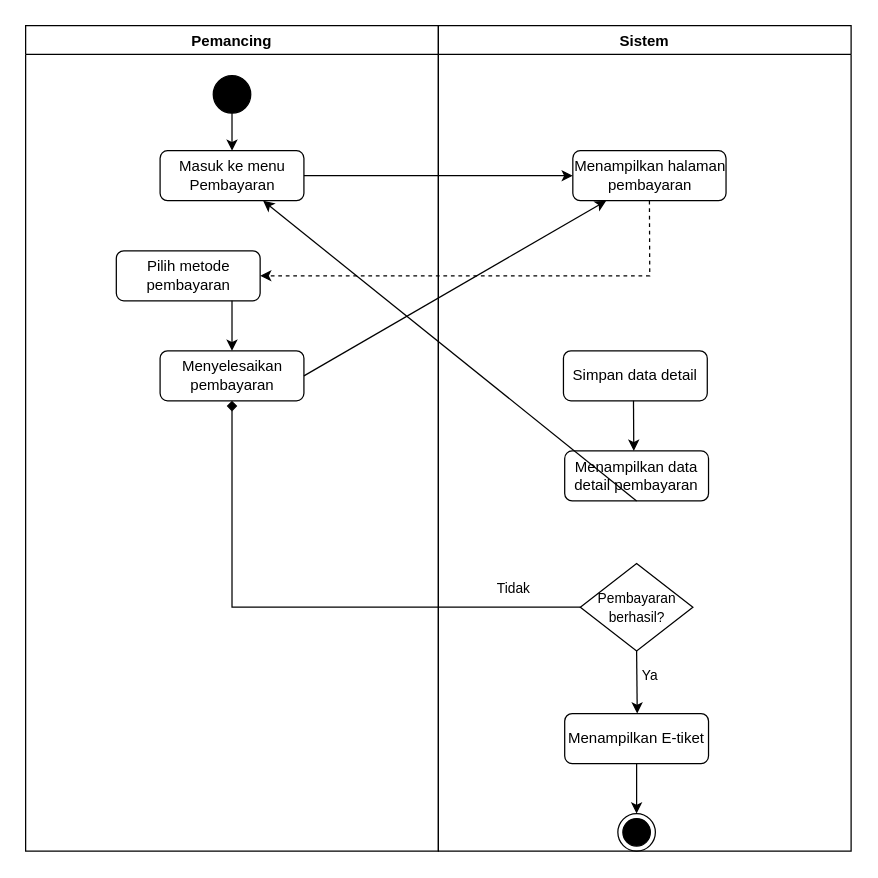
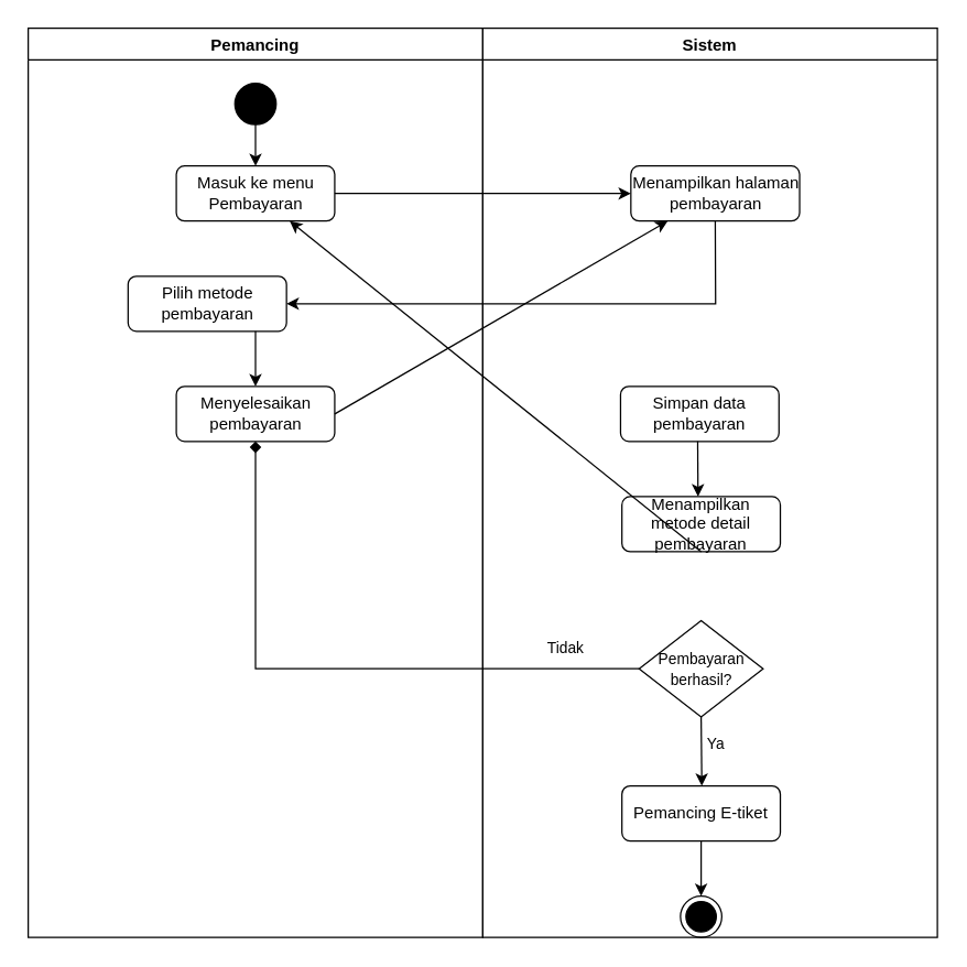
  <mxCell id="0" />
  <mxCell id="1" parent="0" />
  <mxCell id="2" value="Pemancing" style="swimlane;" vertex="1" parent="1"><mxGeometry x="20" y="20" width="330" height="660" as="geometry" /></mxCell>
  <mxCell id="3" value="" style="ellipse;whiteSpace=wrap;html=1;aspect=fixed;fillColor=#000000;" vertex="1" parent="2"><mxGeometry x="150" y="40" width="30" height="30" as="geometry" /></mxCell>
  <mxCell id="4" value="Masuk ke menu Pembayaran" style="rounded=1;whiteSpace=wrap;html=1;fillColor=#FFFFFF;" vertex="1" parent="2"><mxGeometry x="107.5" y="100" width="115" height="40" as="geometry" /></mxCell>
  <mxCell id="5" value="Pilih metode pembayaran" style="rounded=1;whiteSpace=wrap;html=1;fillColor=#FFFFFF;" vertex="1" parent="2"><mxGeometry x="72.5" y="180" width="115" height="40" as="geometry" /></mxCell>
  <mxCell id="6" value="Menyelesaikan pembayaran" style="rounded=1;whiteSpace=wrap;html=1;fillColor=#FFFFFF;" vertex="1" parent="2"><mxGeometry x="107.5" y="260" width="115" height="40" as="geometry" /></mxCell>
  <mxCell id="7" value="" style="endArrow=classic;html=1;rounded=0;fontSize=11;exitX=0.5;exitY=1;exitDx=0;exitDy=0;entryX=0.5;entryY=0;entryDx=0;entryDy=0;" edge="1" parent="2" source="3" target="4"><mxGeometry width="50" height="50" relative="1" as="geometry"><mxPoint x="380" y="160" as="sourcePoint" /><mxPoint x="430" y="110" as="targetPoint" /></mxGeometry></mxCell>
  <mxCell id="8" value="" style="endArrow=classic;html=1;rounded=0;entryX=0.5;entryY=0;entryDx=0;entryDy=0;" edge="1" parent="2" target="6"><mxGeometry width="50" height="50" relative="1" as="geometry"><mxPoint x="165" y="220" as="sourcePoint" /><mxPoint x="280" y="240" as="targetPoint" /></mxGeometry></mxCell>
  <mxCell id="9" value="Sistem" style="swimlane;startSize=23;" vertex="1" parent="1"><mxGeometry x="350" y="20" width="330" height="660" as="geometry" /></mxCell>
  <mxCell id="10" value="Menampilkan halaman pembayaran" style="rounded=1;whiteSpace=wrap;html=1;fillColor=#FFFFFF;" vertex="1" parent="9"><mxGeometry x="107.5" y="100" width="122.5" height="40" as="geometry" /></mxCell>
- <mxCell id="11" value="Simpan data detail" style="rounded=1;whiteSpace=wrap;html=1;fillColor=#FFFFFF;" vertex="1" parent="9"><mxGeometry x="100" y="260" width="115" height="40" as="geometry" /></mxCell>
+ <mxCell id="11" value="Simpan data pembayaran" style="rounded=1;whiteSpace=wrap;html=1;fillColor=#FFFFFF;" vertex="1" parent="9"><mxGeometry x="100" y="260" width="115" height="40" as="geometry" /></mxCell>
  <mxCell id="12" value="" style="endArrow=classic;html=1;rounded=0;entryX=0.5;entryY=0;entryDx=0;entryDy=0;" edge="1" parent="9"><mxGeometry width="50" height="50" relative="1" as="geometry"><mxPoint x="156" y="300" as="sourcePoint" /><mxPoint x="156.25" y="340" as="targetPoint" /></mxGeometry></mxCell>
- <mxCell id="13" value="Menampilkan data detail pembayaran" style="rounded=1;whiteSpace=wrap;html=1;fillColor=#FFFFFF;" vertex="1" parent="9"><mxGeometry x="101" y="340" width="115" height="40" as="geometry" /></mxCell>
+ <mxCell id="13" value="Menampilkan metode detail pembayaran" style="rounded=1;whiteSpace=wrap;html=1;fillColor=#FFFFFF;" vertex="1" parent="9"><mxGeometry x="101" y="340" width="115" height="40" as="geometry" /></mxCell>
  <mxCell id="14" value="&lt;font style=&quot;font-size: 11px&quot;&gt;Pembayaran berhasil?&lt;/font&gt;" style="rhombus;whiteSpace=wrap;html=1;" vertex="1" parent="9"><mxGeometry x="113.5" y="430" width="90" height="70" as="geometry" /></mxCell>
  <mxCell id="15" value="" style="endArrow=classic;html=1;rounded=0;fontSize=11;exitX=0.5;exitY=1;exitDx=0;exitDy=0;" edge="1" parent="9" source="13" target="4"><mxGeometry width="50" height="50" relative="1" as="geometry"><mxPoint y="410" as="sourcePoint" /><mxPoint x="50" y="360" as="targetPoint" /></mxGeometry></mxCell>
- <mxCell id="16" value="Menampilkan E-tiket" style="rounded=1;whiteSpace=wrap;html=1;fillColor=#FFFFFF;" vertex="1" parent="9"><mxGeometry x="101" y="550" width="115" height="40" as="geometry" /></mxCell>
+ <mxCell id="16" value="Pemancing E-tiket" style="rounded=1;whiteSpace=wrap;html=1;fillColor=#FFFFFF;" vertex="1" parent="9"><mxGeometry x="101" y="550" width="115" height="40" as="geometry" /></mxCell>
  <mxCell id="17" value="" style="ellipse;html=1;shape=endState;fillColor=#000000;strokeColor=#000000;fontSize=11;" vertex="1" parent="9"><mxGeometry x="143.5" y="630" width="30" height="30" as="geometry" /></mxCell>
  <mxCell id="18" value="" style="endArrow=classic;html=1;rounded=0;fontSize=11;exitX=0.5;exitY=1;exitDx=0;exitDy=0;entryX=0.5;entryY=0;entryDx=0;entryDy=0;" edge="1" parent="9" source="16" target="17"><mxGeometry width="50" height="50" relative="1" as="geometry"><mxPoint x="-140" y="460" as="sourcePoint" /><mxPoint x="-90" y="410" as="targetPoint" /></mxGeometry></mxCell>
  <mxCell id="19" value="Tidak" style="text;html=1;align=center;verticalAlign=middle;resizable=0;points=[];autosize=1;strokeColor=none;fillColor=none;fontSize=11;" vertex="1" parent="9"><mxGeometry x="40" y="440" width="40" height="20" as="geometry" /></mxCell>
  <mxCell id="20" value="Ya" style="text;html=1;align=center;verticalAlign=middle;resizable=0;points=[];autosize=1;strokeColor=none;fillColor=none;fontSize=11;" vertex="1" parent="9"><mxGeometry x="153.75" y="510" width="30" height="20" as="geometry" /></mxCell>
  <mxCell id="21" value="" style="endArrow=classic;html=1;rounded=0;fontSize=11;exitX=1;exitY=0.5;exitDx=0;exitDy=0;entryX=0;entryY=0.5;entryDx=0;entryDy=0;" edge="1" parent="1" source="4" target="10"><mxGeometry width="50" height="50" relative="1" as="geometry"><mxPoint x="400" y="180" as="sourcePoint" /><mxPoint x="450" y="130" as="targetPoint" /></mxGeometry></mxCell>
- <mxCell id="22" value="" style="endArrow=classic;html=1;rounded=0;fontSize=11;exitX=0.5;exitY=1;exitDx=0;exitDy=0;entryX=1;entryY=0.5;entryDx=0;entryDy=0;dashed=1;" edge="1" parent="1" source="10" target="5"><mxGeometry width="50" height="50" relative="1" as="geometry"><mxPoint x="400" y="180" as="sourcePoint" /><mxPoint x="450" y="130" as="targetPoint" /><Array as="points"><mxPoint x="519" y="220" /></Array></mxGeometry></mxCell>
+ <mxCell id="22" value="" style="endArrow=classic;html=1;rounded=0;fontSize=11;exitX=0.5;exitY=1;exitDx=0;exitDy=0;entryX=1;entryY=0.5;entryDx=0;entryDy=0;" edge="1" parent="1" source="10" target="5"><mxGeometry width="50" height="50" relative="1" as="geometry"><mxPoint x="400" y="180" as="sourcePoint" /><mxPoint x="450" y="130" as="targetPoint" /><Array as="points"><mxPoint x="519" y="220" /></Array></mxGeometry></mxCell>
  <mxCell id="23" value="" style="endArrow=classic;html=1;rounded=0;exitX=1;exitY=0.5;exitDx=0;exitDy=0;" edge="1" parent="1" source="6" target="10"><mxGeometry width="50" height="50" relative="1" as="geometry"><mxPoint x="250" y="310" as="sourcePoint" /><mxPoint x="300" y="260" as="targetPoint" /></mxGeometry></mxCell>
  <mxCell id="24" value="" style="endArrow=classic;html=1;rounded=0;fontSize=11;exitX=0.5;exitY=1;exitDx=0;exitDy=0;" edge="1" parent="1" source="14"><mxGeometry width="50" height="50" relative="1" as="geometry"><mxPoint x="320" y="480" as="sourcePoint" /><mxPoint x="509" y="570" as="targetPoint" /></mxGeometry></mxCell>
  <mxCell id="25" value="" style="endArrow=diamond;html=1;rounded=0;fontSize=11;exitX=0;exitY=0.5;exitDx=0;exitDy=0;entryX=0.5;entryY=1;entryDx=0;entryDy=0;" edge="1" parent="1" source="14" target="6"><mxGeometry width="50" height="50" relative="1" as="geometry"><mxPoint x="320" y="350" as="sourcePoint" /><mxPoint x="370" y="300" as="targetPoint" /><Array as="points"><mxPoint x="185" y="485" /></Array></mxGeometry></mxCell>
